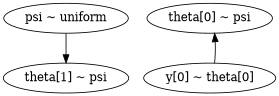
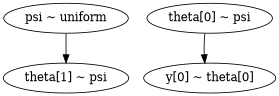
  digraph {
    n1 [label="psi ~ uniform"]
    n2 [label="theta[1] ~ psi"]
    n3 [label="theta[0] ~ psi"]
    n4 [label="y[0] ~ theta[0]"]
    n1 -> n2
-   n4 -> n3
+   n3 -> n4
  }
